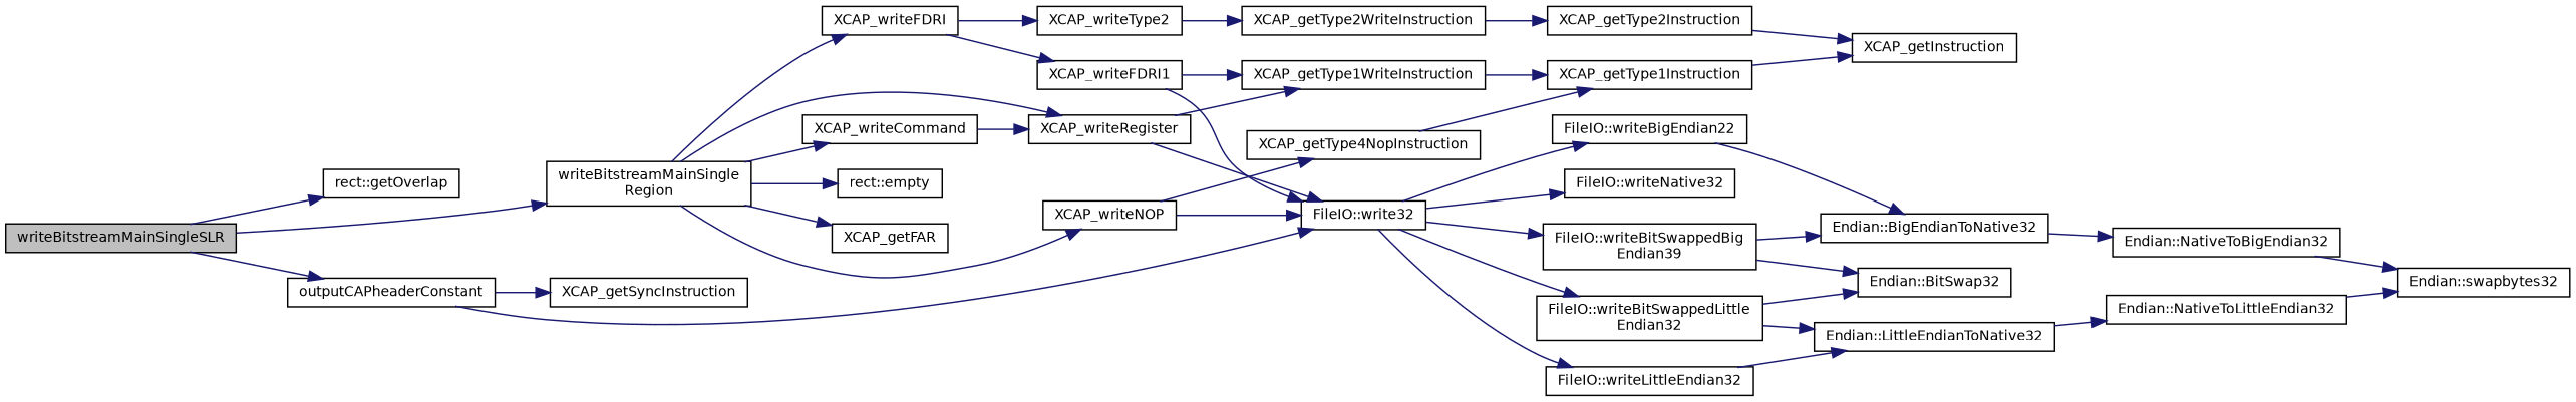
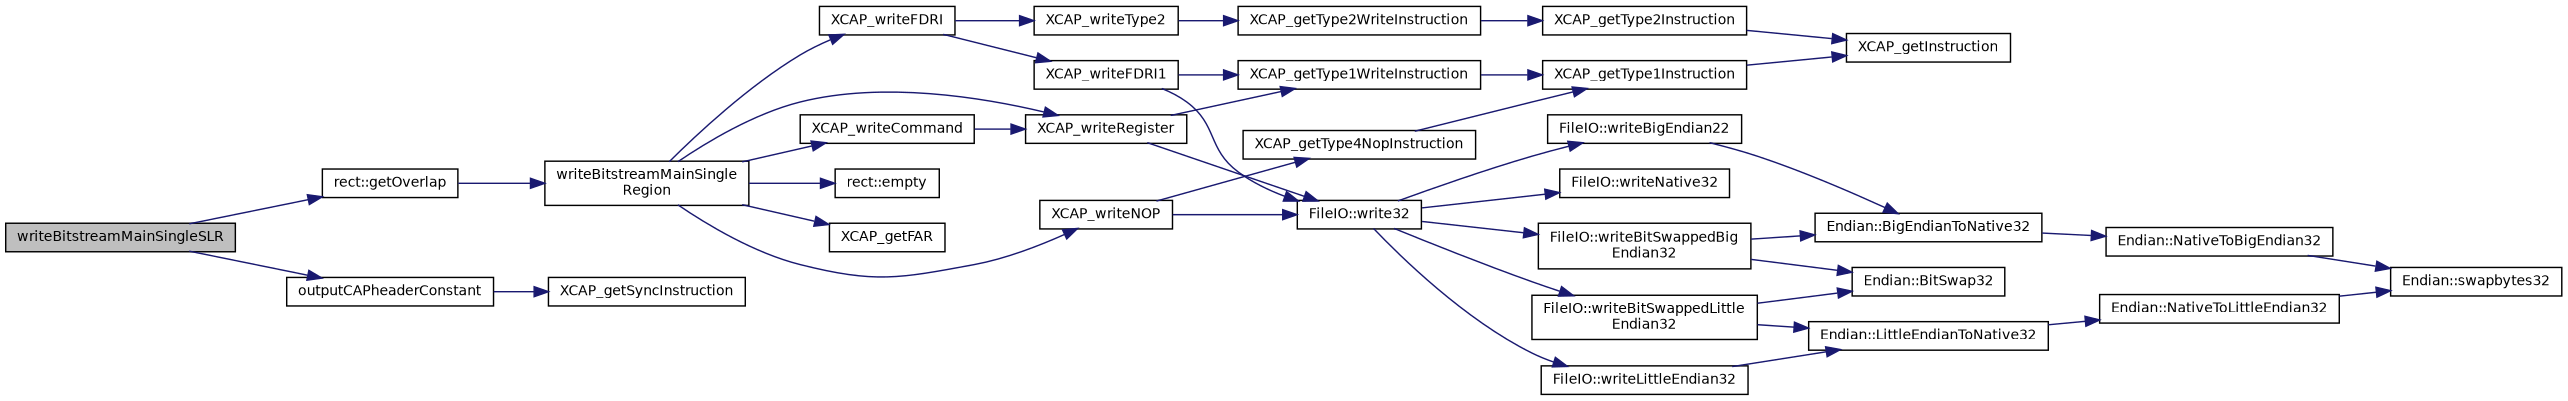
  digraph {
    rankdir=LR
    node [color=black fillcolor=white fontname=Helvetica fontsize=10 shape=record style=filled]
    edge [color=midnightblue fontname=Helvetica fontsize=10 labelfontname=Helvetica labelfontsize=10 style=solid]
    n1 [fillcolor=grey75 fontcolor=black height=0.2 label=writeBitstreamMainSingleSLR width=0.4]
    n2 [height=0.2 label="rect::getOverlap" width=0.4]
    n3 [height=0.2 label=outputCAPheaderConstant width=0.4]
    n4 [height=0.2 label="writeBitstreamMainSingle\lRegion" width=0.4]
    n5 [height=0.2 label="FileIO::write32" width=0.4]
    n6 [height=0.2 label=XCAP_getSyncInstruction width=0.4]
    n7 [height=0.2 label="rect::empty" width=0.4]
    n8 [height=0.2 label=XCAP_getFAR width=0.4]
    n9 [height=0.2 label=XCAP_writeCommand width=0.4]
    n10 [height=0.2 label=XCAP_writeRegister width=0.4]
    n11 [height=0.2 label=XCAP_writeFDRI width=0.4]
    n12 [height=0.2 label=XCAP_writeNOP width=0.4]
    n13 [height=0.2 label="FileIO::writeBigEndian22" width=0.4]
-   n14 [height=0.2 label="FileIO::writeBitSwappedBig\lEndian39" width=0.4]
+   n14 [height=0.2 label="FileIO::writeBitSwappedBig\lEndian32" width=0.4]
    n15 [height=0.2 label="FileIO::writeBitSwappedLittle\lEndian32" width=0.4]
    n16 [height=0.2 label="FileIO::writeLittleEndian32" width=0.4]
    n17 [height=0.2 label="FileIO::writeNative32" width=0.4]
    n18 [height=0.2 label="Endian::BigEndianToNative32" width=0.4]
    n19 [height=0.2 label="Endian::BitSwap32" width=0.4]
    n20 [height=0.2 label="Endian::LittleEndianToNative32" width=0.4]
    n21 [height=0.2 label="Endian::NativeToBigEndian32" width=0.4]
    n22 [height=0.2 label="Endian::swapbytes32" width=0.4]
    n23 [height=0.2 label="Endian::NativeToLittleEndian32" width=0.4]
    n24 [height=0.2 label=XCAP_getType1WriteInstruction width=0.4]
    n25 [height=0.2 label=XCAP_writeFDRI1 width=0.4]
    n26 [height=0.2 label=XCAP_writeType2 width=0.4]
    n27 [height=0.2 label=XCAP_getType4NopInstruction width=0.4]
    n28 [height=0.2 label=XCAP_getType1Instruction width=0.4]
    n29 [height=0.2 label=XCAP_getInstruction width=0.4]
    n30 [height=0.2 label=XCAP_getType2WriteInstruction width=0.4]
    n31 [height=0.2 label=XCAP_getType2Instruction width=0.4]
    n1 -> n2
    n1 -> n3
-   n1 -> n4
-   n3 -> n5
+   n2 -> n4
    n3 -> n6
    n4 -> n7
    n4 -> n8
    n4 -> n9
    n4 -> n10
    n4 -> n11
    n4 -> n12
    n5 -> n13
    n5 -> n14
    n5 -> n15
    n5 -> n16
    n5 -> n17
    n9 -> n10
    n10 -> n5
    n10 -> n24
    n11 -> n25
    n11 -> n26
    n12 -> n5
    n12 -> n27
    n13 -> n18
    n14 -> n18
    n14 -> n19
    n15 -> n19
    n15 -> n20
    n16 -> n20
    n18 -> n21
    n20 -> n23
    n21 -> n22
    n23 -> n22
    n24 -> n28
    n25 -> n5
    n25 -> n24
    n26 -> n30
    n27 -> n28
    n28 -> n29
    n30 -> n31
    n31 -> n29
  }
